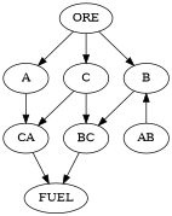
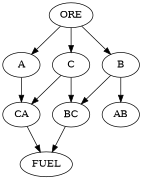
  digraph {
    A
    B
    C
    AB
    BC
    CA
    FUEL
    ORE
    subgraph sub_1 {
      rank=same
      A
      B
      C
    }
    subgraph sub_2 {
      rank=same
      AB
      BC
      CA
    }
    A -> CA
-   AB -> B
+   B -> AB
    B -> BC
    C -> BC
    C -> CA
    BC -> FUEL
    CA -> FUEL
    ORE -> A
    ORE -> B
    ORE -> C
  }
